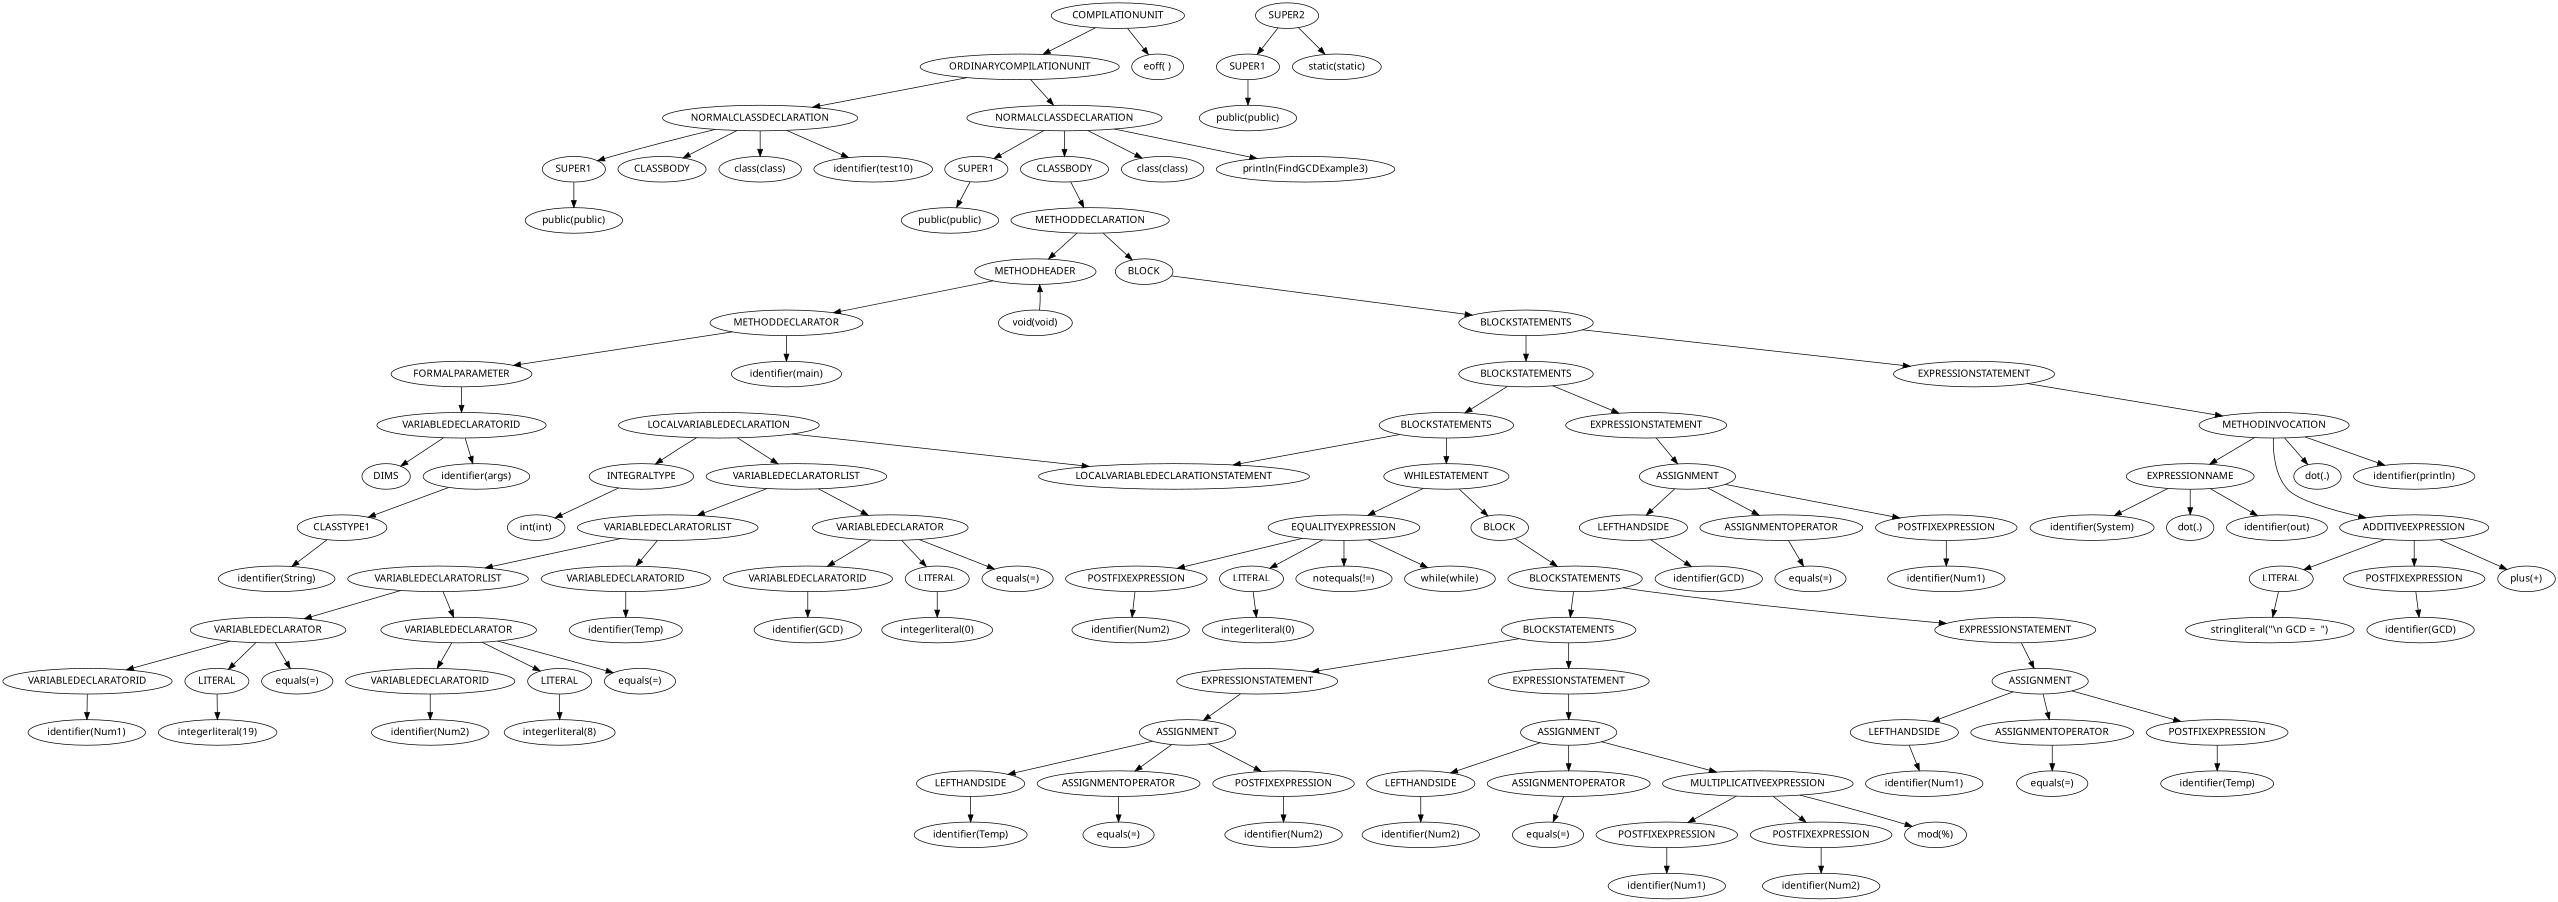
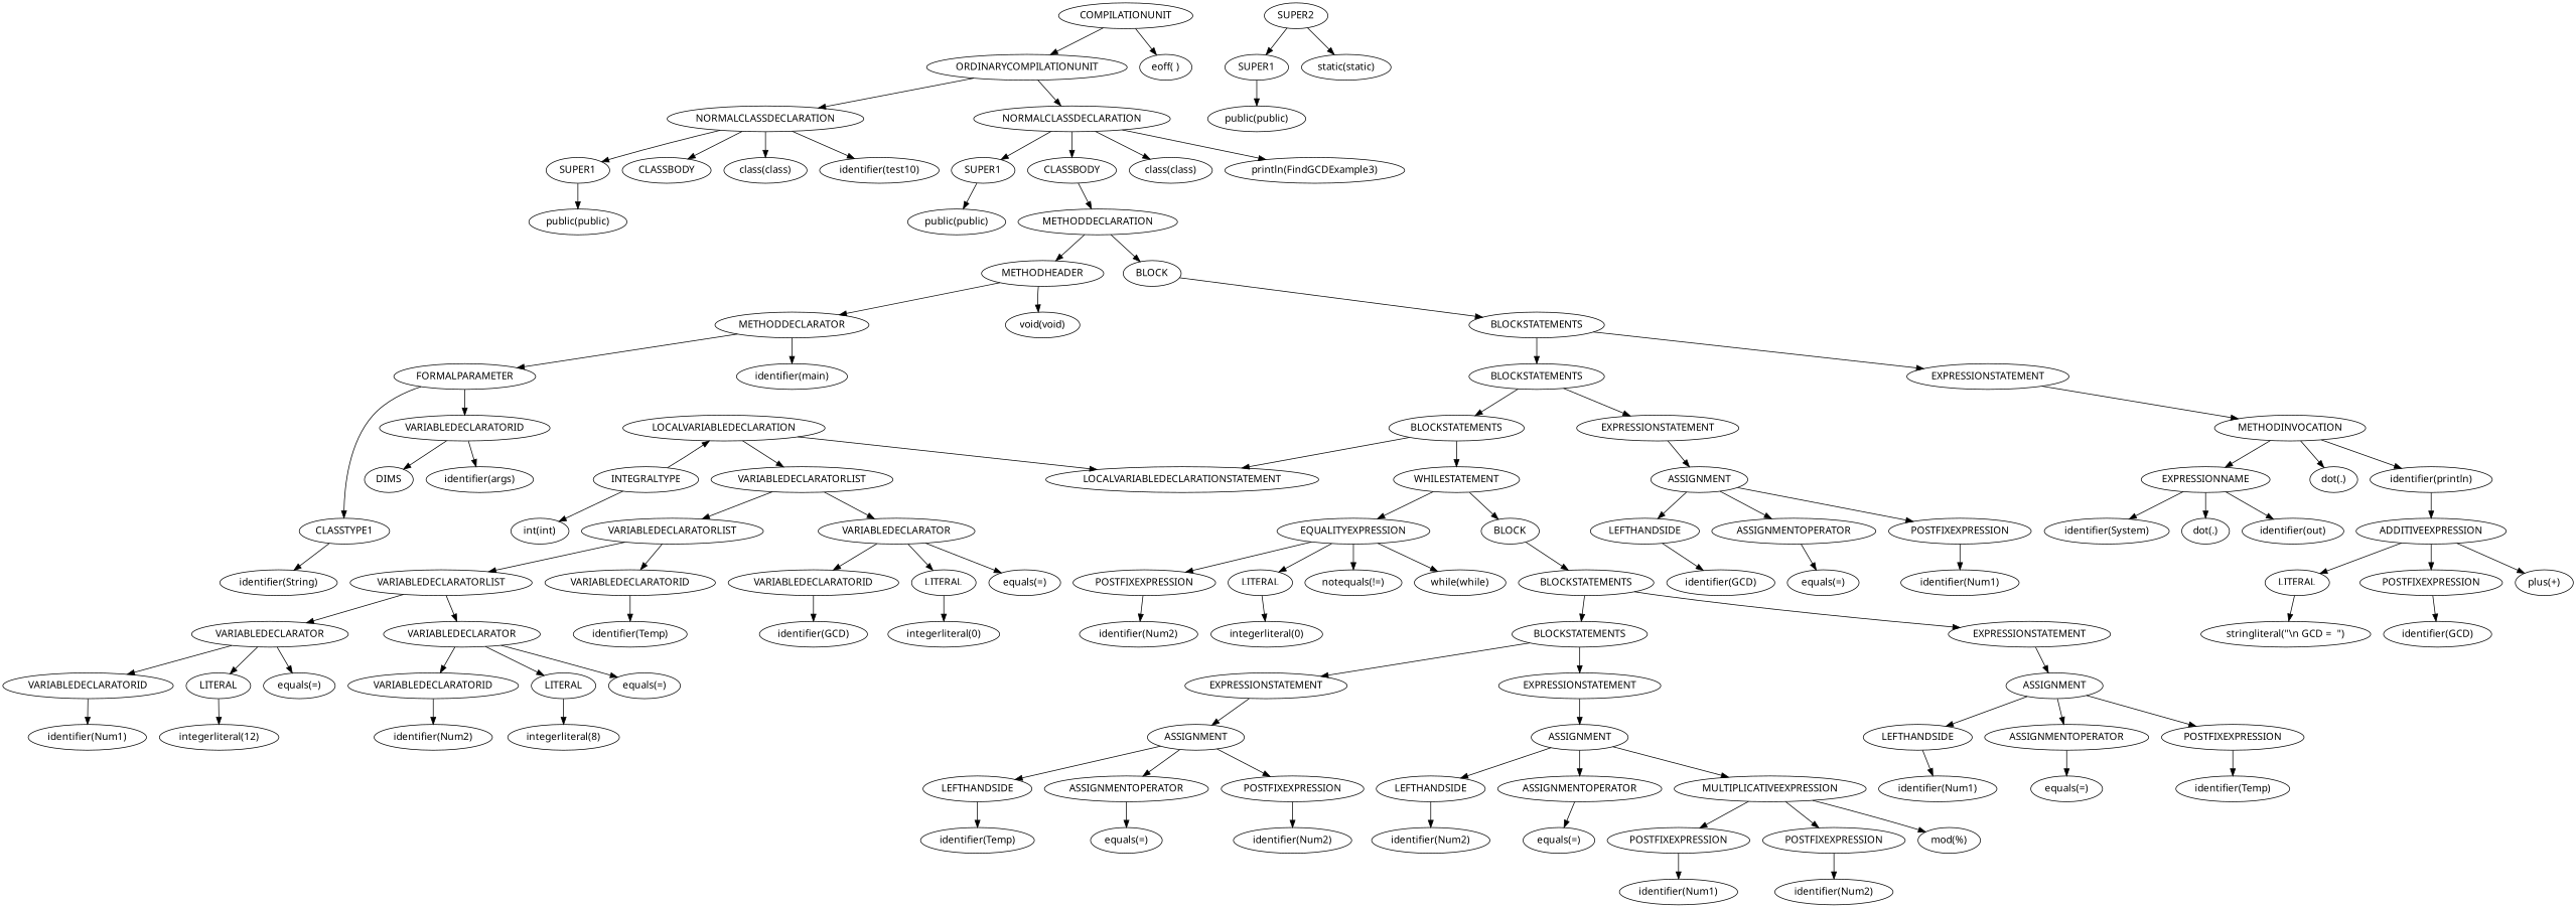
  digraph {
    fontname="Noto Sans"
    ordering=out
    node [fontname="Noto Sans"]
    edge [fontname="Noto Sans"]
    n1 [label=SUPER1]
    n2 [label="public(public)"]
    n3 [label=CLASSBODY]
    n4 [label=NORMALCLASSDECLARATION]
    n5 [label="class(class)"]
    n6 [label="identifier(test10)"]
    n7 [label=SUPER1]
    n8 [label="public(public)"]
    n9 [label=SUPER1]
    n10 [label="public(public)"]
    n11 [label=SUPER2]
    n12 [label="static(static)"]
    n13 [label=CLASSTYPE1]
    n14 [label="identifier(String)"]
    n15 [label=DIMS]
    n16 [label=VARIABLEDECLARATORID]
    n17 [label="identifier(args)"]
    n18 [label=FORMALPARAMETER]
    n19 [label=METHODDECLARATOR]
    n20 [label="identifier(main)"]
    n21 [label=METHODHEADER]
    n22 [label="void(void)"]
    n23 [label=INTEGRALTYPE]
    n24 [label="int(int)"]
    n25 [label=VARIABLEDECLARATORID]
    n26 [label="identifier(Num1)"]
    n27 [label=LITERAL]
-   n28 [label="integerliteral(19)"]
+   n28 [label="integerliteral(12)"]
    n29 [label=VARIABLEDECLARATOR]
    n30 [label="equals(=)"]
    n31 [label=VARIABLEDECLARATORID]
    n32 [label="identifier(Num2)"]
    n33 [label=LITERAL]
    n34 [label="integerliteral(8)"]
    n35 [label=VARIABLEDECLARATOR]
    n36 [label="equals(=)"]
    n37 [label=VARIABLEDECLARATORLIST]
    n38 [label=VARIABLEDECLARATORID]
    n39 [label="identifier(Temp)"]
    n40 [label=VARIABLEDECLARATORLIST]
    n41 [label=VARIABLEDECLARATORID]
    n42 [label="identifier(GCD)"]
    n43 [label=LITERAL]
    n44 [label="integerliteral(0)"]
    n45 [label=VARIABLEDECLARATOR]
    n46 [label="equals(=)"]
    n47 [label=VARIABLEDECLARATORLIST]
    n48 [label=LOCALVARIABLEDECLARATION]
    n49 [label=LOCALVARIABLEDECLARATIONSTATEMENT]
    n50 [label=POSTFIXEXPRESSION]
    n51 [label="identifier(Num2)"]
    n52 [label=LITERAL]
    n53 [label="integerliteral(0)"]
    n54 [label=EQUALITYEXPRESSION]
    n55 [label="notequals(!=)"]
    n56 [label="while(while)"]
    n57 [label=LEFTHANDSIDE]
    n58 [label="identifier(Temp)"]
    n59 [label=ASSIGNMENTOPERATOR]
    n60 [label="equals(=)"]
    n61 [label=POSTFIXEXPRESSION]
    n62 [label="identifier(Num2)"]
    n63 [label=ASSIGNMENT]
    n64 [label=EXPRESSIONSTATEMENT]
    n65 [label=LEFTHANDSIDE]
    n66 [label="identifier(Num2)"]
    n67 [label=ASSIGNMENTOPERATOR]
    n68 [label="equals(=)"]
    n69 [label=POSTFIXEXPRESSION]
    n70 [label="identifier(Num1)"]
    n71 [label=POSTFIXEXPRESSION]
    n72 [label="identifier(Num2)"]
    n73 [label=MULTIPLICATIVEEXPRESSION]
    n74 [label="mod(%)"]
    n75 [label=ASSIGNMENT]
    n76 [label=EXPRESSIONSTATEMENT]
    n77 [label=BLOCKSTATEMENTS]
    n78 [label=LEFTHANDSIDE]
    n79 [label="identifier(Num1)"]
    n80 [label=ASSIGNMENTOPERATOR]
    n81 [label="equals(=)"]
    n82 [label=POSTFIXEXPRESSION]
    n83 [label="identifier(Temp)"]
    n84 [label=ASSIGNMENT]
    n85 [label=EXPRESSIONSTATEMENT]
    n86 [label=BLOCKSTATEMENTS]
    n87 [label=BLOCK]
    n88 [label=WHILESTATEMENT]
    n89 [label=BLOCKSTATEMENTS]
    n90 [label=LEFTHANDSIDE]
    n91 [label="identifier(GCD)"]
    n92 [label=ASSIGNMENTOPERATOR]
    n93 [label="equals(=)"]
    n94 [label=POSTFIXEXPRESSION]
    n95 [label="identifier(Num1)"]
    n96 [label=ASSIGNMENT]
    n97 [label=EXPRESSIONSTATEMENT]
    n98 [label=BLOCKSTATEMENTS]
    n99 [label=EXPRESSIONNAME]
    n100 [label="identifier(System)"]
    n101 [label="dot(.)"]
    n102 [label="identifier(out)"]
    n103 [label=LITERAL]
    n104 [label="stringliteral(\"\\n GCD =  \")"]
    n105 [label=POSTFIXEXPRESSION]
    n106 [label="identifier(GCD)"]
    n107 [label=ADDITIVEEXPRESSION]
    n108 [label="plus(+)"]
    n109 [label=METHODINVOCATION]
    n110 [label="dot(.)"]
    n111 [label="identifier(println)"]
    n112 [label=EXPRESSIONSTATEMENT]
    n113 [label=BLOCKSTATEMENTS]
    n114 [label=BLOCK]
    n115 [label=METHODDECLARATION]
    n116 [label=CLASSBODY]
    n117 [label=NORMALCLASSDECLARATION]
    n118 [label="class(class)"]
    n119 [label="println(FindGCDExample3)"]
    n120 [label=ORDINARYCOMPILATIONUNIT]
    n121 [label=COMPILATIONUNIT]
    n122 [label="eoff( )"]
    n1 -> n2
    n4 -> n1
    n4 -> n3
    n4 -> n5
    n4 -> n6
    n7 -> n8
    n9 -> n10
    n11 -> n9
    n11 -> n12
    n13 -> n14
    n16 -> n15
    n16 -> n17
-   n17 -> n13
+   n18 -> n13
    n18 -> n16
    n19 -> n18
    n19 -> n20
    n21 -> n19
-   n22 -> n21
+   n21 -> n22
    n23 -> n24
    n25 -> n26
    n27 -> n28
    n29 -> n25
    n29 -> n27
    n29 -> n30
    n31 -> n32
    n33 -> n34
    n35 -> n31
    n35 -> n33
    n35 -> n36
    n37 -> n29
    n37 -> n35
    n38 -> n39
    n40 -> n37
    n40 -> n38
    n41 -> n42
    n43 -> n44
    n45 -> n41
    n45 -> n43
    n45 -> n46
    n47 -> n40
    n47 -> n45
-   n48 -> n23
+   n23 -> n48
    n48 -> n47
    n48 -> n49
    n50 -> n51
    n52 -> n53
    n54 -> n50
    n54 -> n52
    n54 -> n55
    n54 -> n56
    n57 -> n58
    n59 -> n60
    n61 -> n62
    n63 -> n57
    n63 -> n59
    n63 -> n61
    n64 -> n63
    n65 -> n66
    n67 -> n68
    n69 -> n70
    n71 -> n72
    n73 -> n69
    n73 -> n71
    n73 -> n74
    n75 -> n65
    n75 -> n67
    n75 -> n73
    n76 -> n75
    n77 -> n64
    n77 -> n76
    n78 -> n79
    n80 -> n81
    n82 -> n83
    n84 -> n78
    n84 -> n80
    n84 -> n82
    n85 -> n84
    n86 -> n77
    n86 -> n85
    n87 -> n86
    n88 -> n54
    n88 -> n87
    n89 -> n49
    n89 -> n88
    n90 -> n91
    n92 -> n93
    n94 -> n95
    n96 -> n90
    n96 -> n92
    n96 -> n94
    n97 -> n96
    n98 -> n89
    n98 -> n97
    n99 -> n100
    n99 -> n101
    n99 -> n102
    n103 -> n104
    n105 -> n106
    n107 -> n103
    n107 -> n105
    n107 -> n108
    n109 -> n99
-   n109 -> n107
+   n111 -> n107
    n109 -> n110
    n109 -> n111
    n112 -> n109
    n113 -> n98
    n113 -> n112
    n114 -> n113
    n115 -> n21
    n115 -> n114
    n116 -> n115
    n117 -> n7
    n117 -> n116
    n117 -> n118
    n117 -> n119
    n120 -> n4
    n120 -> n117
    n121 -> n120
    n121 -> n122
  }
